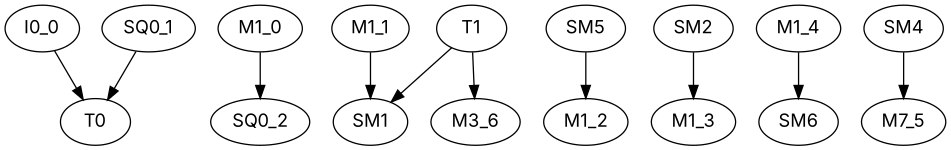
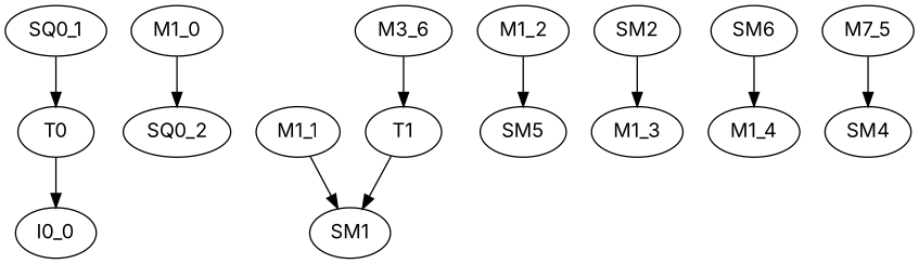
  digraph {
    fontname=Inter
    node [fontname=Inter]
    edge [fontname=Inter]
    I0_0
    T0
    SQ0_1
    M1_0
    SQ0_2
    M1_1
    SM1
    M1_2
    SM5
    SM2
    M1_3
    M1_4
    SM6
    n14 [label=M7_5]
    SM4
    n16 [label=M3_6]
    T1
-   I0_0 -> T0
+   T0 -> I0_0
    SQ0_1 -> T0
    M1_0 -> SQ0_2
    M1_1 -> SM1
-   SM5 -> M1_2
+   M1_2 -> SM5
    SM2 -> M1_3
-   M1_4 -> SM6
-   SM4 -> n14
-   T1 -> n16
+   SM6 -> M1_4
+   n14 -> SM4
+   n16 -> T1
    T1 -> SM1
  }
